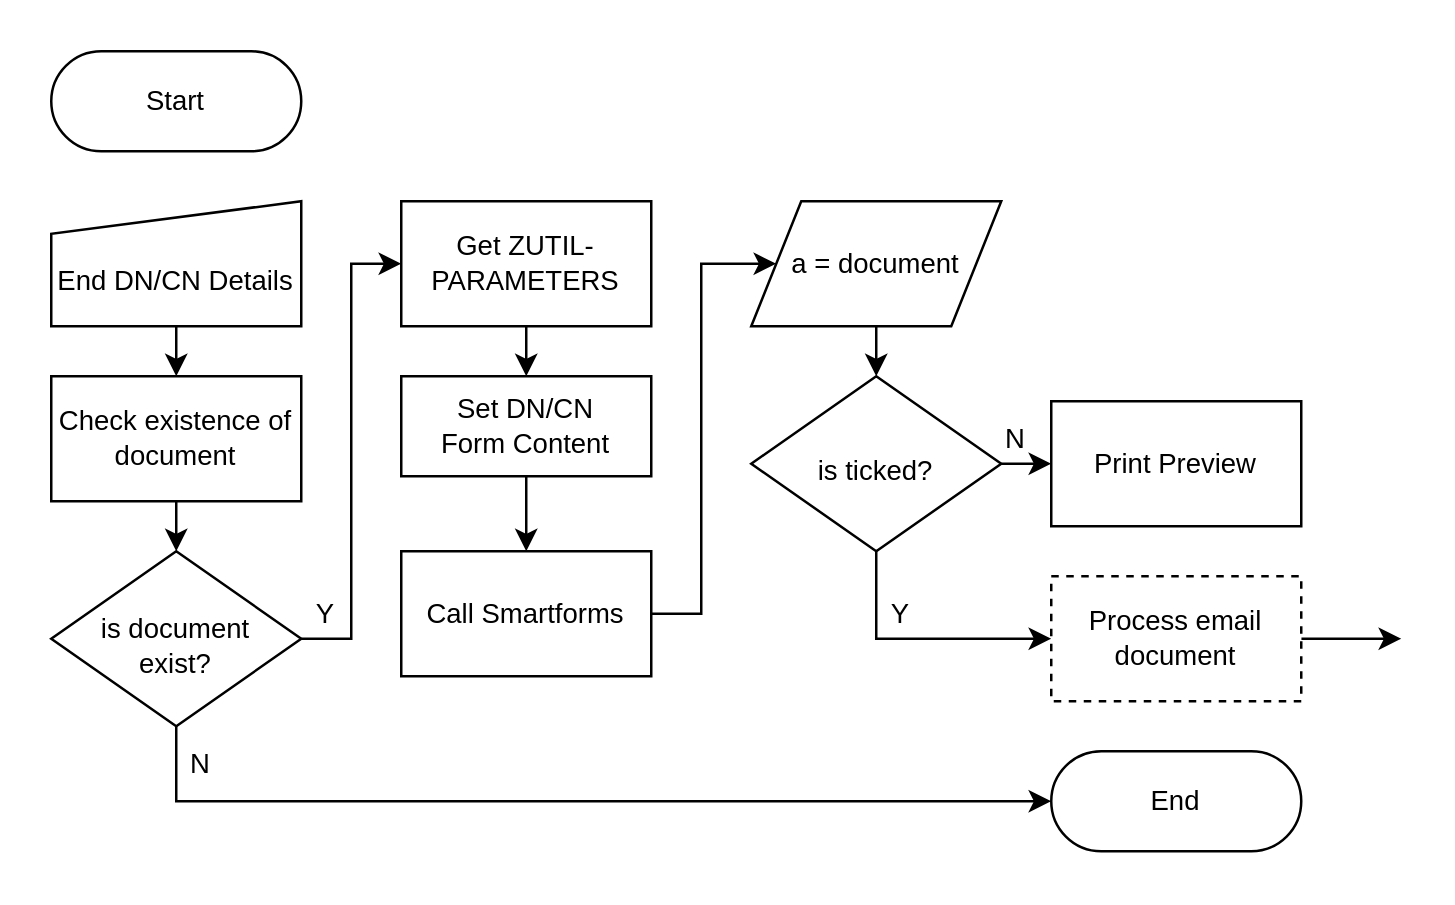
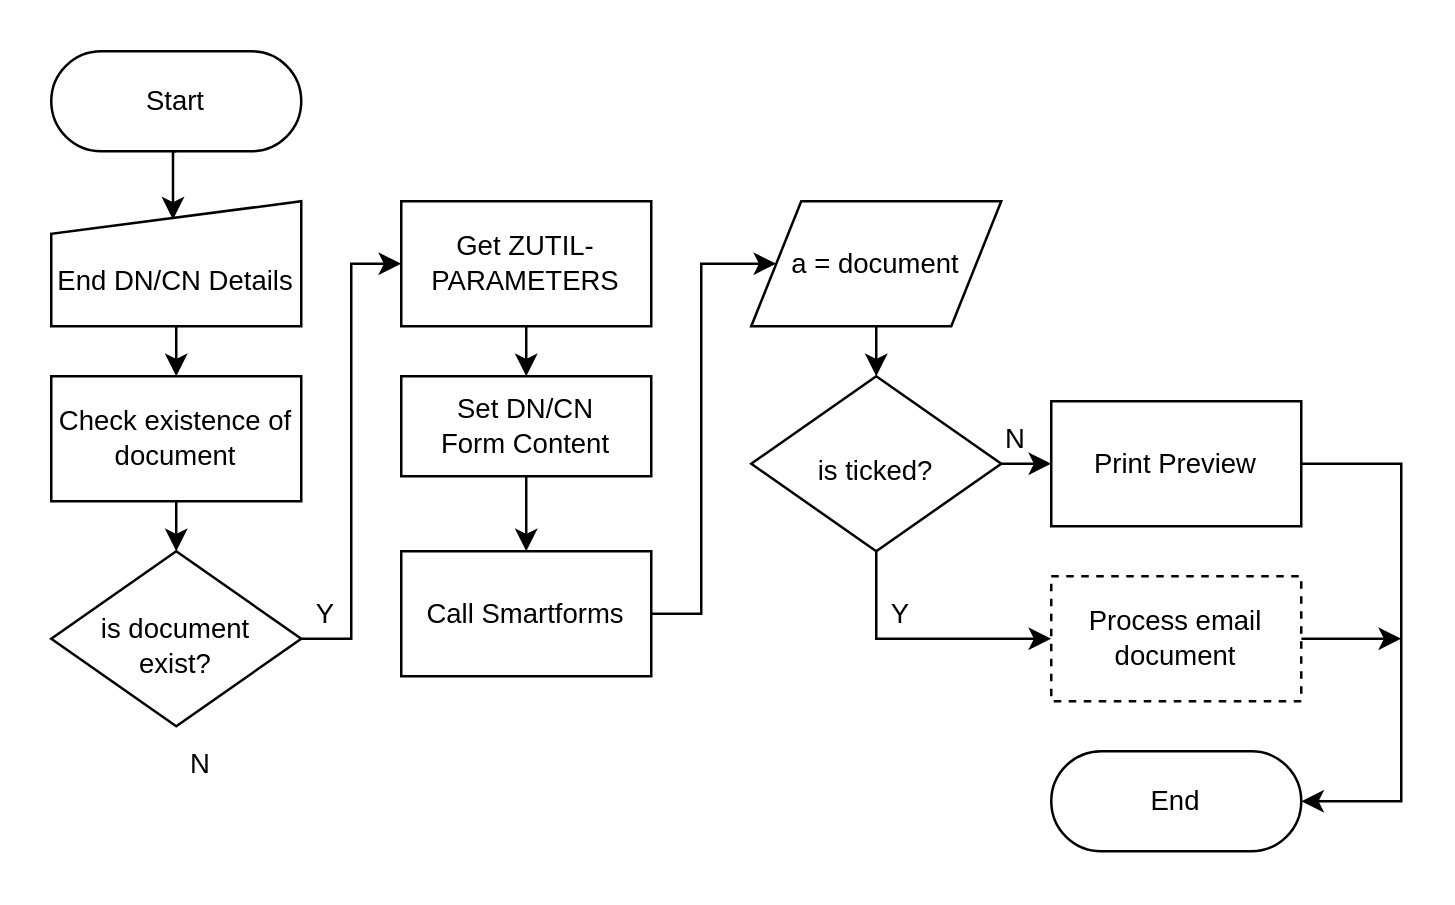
  <mxCell id="0" />
  <mxCell id="1" parent="0" />
  <mxCell id="2" value="Start" style="html=1;dashed=0;whiteSpace=wrap;shape=mxgraph.dfd.start;fontSize=11;" parent="1" vertex="1"><mxGeometry x="20" y="20" width="100" height="40" as="geometry" /></mxCell>
  <mxCell id="3" style="edgeStyle=orthogonalEdgeStyle;rounded=0;orthogonalLoop=1;jettySize=auto;html=1;exitX=0.5;exitY=1;exitDx=0;exitDy=0;entryX=0.5;entryY=0;entryDx=0;entryDy=0;" edge="1" parent="1" source="4" target="6"><mxGeometry relative="1" as="geometry" /></mxCell>
  <mxCell id="4" value="&lt;br&gt;End DN/CN Details" style="shape=manualInput;whiteSpace=wrap;html=1;fontSize=11;size=13;" vertex="1" parent="1"><mxGeometry x="20" y="80" width="100" height="50" as="geometry" /></mxCell>
  <mxCell id="5" style="edgeStyle=orthogonalEdgeStyle;rounded=0;orthogonalLoop=1;jettySize=auto;html=1;exitX=0.5;exitY=1;exitDx=0;exitDy=0;entryX=0.5;entryY=0;entryDx=0;entryDy=0;" edge="1" parent="1" source="6" target="8"><mxGeometry relative="1" as="geometry" /></mxCell>
  <mxCell id="6" value="Check existence of document" style="whiteSpace=wrap;html=1;strokeWidth=1;fontSize=11;" vertex="1" parent="1"><mxGeometry x="20" y="150" width="100" height="50" as="geometry" /></mxCell>
  <mxCell id="7" style="edgeStyle=orthogonalEdgeStyle;rounded=0;orthogonalLoop=1;jettySize=auto;html=1;exitX=1;exitY=0.5;exitDx=0;exitDy=0;entryX=0;entryY=0.5;entryDx=0;entryDy=0;" edge="1" parent="1" source="8" target="10"><mxGeometry relative="1" as="geometry" /></mxCell>
  <mxCell id="8" value="is document&lt;br&gt;exist?" style="rhombus;whiteSpace=wrap;html=1;strokeWidth=1;fontSize=11;spacingTop=5;" vertex="1" parent="1"><mxGeometry x="20" y="220" width="100" height="70" as="geometry" /></mxCell>
  <mxCell id="9" style="edgeStyle=orthogonalEdgeStyle;rounded=0;orthogonalLoop=1;jettySize=auto;html=1;exitX=0.5;exitY=1;exitDx=0;exitDy=0;entryX=0.5;entryY=0;entryDx=0;entryDy=0;" edge="1" parent="1" source="10" target="12"><mxGeometry relative="1" as="geometry" /></mxCell>
  <mxCell id="10" value="Get ZUTIL-PARAMETERS" style="whiteSpace=wrap;html=1;strokeWidth=1;fontSize=11;" vertex="1" parent="1"><mxGeometry x="160" y="80" width="100" height="50" as="geometry" /></mxCell>
  <mxCell id="11" style="edgeStyle=orthogonalEdgeStyle;rounded=0;orthogonalLoop=1;jettySize=auto;html=1;exitX=0.5;exitY=1;exitDx=0;exitDy=0;entryX=0.5;entryY=0;entryDx=0;entryDy=0;" edge="1" parent="1" source="12" target="14"><mxGeometry relative="1" as="geometry" /></mxCell>
  <mxCell id="12" value="Set DN/CN &lt;br&gt;Form Content" style="whiteSpace=wrap;html=1;strokeWidth=1;fontSize=11;" vertex="1" parent="1"><mxGeometry x="160" y="150" width="100" height="40" as="geometry" /></mxCell>
  <mxCell id="13" style="edgeStyle=orthogonalEdgeStyle;rounded=0;orthogonalLoop=1;jettySize=auto;html=1;exitX=1;exitY=0.5;exitDx=0;exitDy=0;entryX=0;entryY=0.5;entryDx=0;entryDy=0;" edge="1" parent="1" source="14" target="17"><mxGeometry relative="1" as="geometry"><Array as="points"><mxPoint x="280" y="245" /><mxPoint x="280" y="105" /></Array></mxGeometry></mxCell>
  <mxCell id="14" value="Call Smartforms" style="whiteSpace=wrap;html=1;strokeWidth=1;fontSize=11;" vertex="1" parent="1"><mxGeometry x="160" y="220" width="100" height="50" as="geometry" /></mxCell>
+ <mxCell id="15" style="edgeStyle=orthogonalEdgeStyle;rounded=0;orthogonalLoop=1;jettySize=auto;html=1;exitX=0.5;exitY=0.5;exitDx=0;exitDy=20;exitPerimeter=0;entryX=0.487;entryY=0.147;entryDx=0;entryDy=0;entryPerimeter=0;" edge="1" parent="1" source="2" target="4"><mxGeometry relative="1" as="geometry" /></mxCell>
  <mxCell id="16" style="edgeStyle=orthogonalEdgeStyle;rounded=0;orthogonalLoop=1;jettySize=auto;html=1;exitX=0.5;exitY=1;exitDx=0;exitDy=0;entryX=0.5;entryY=0;entryDx=0;entryDy=0;" edge="1" parent="1" source="17" target="20"><mxGeometry relative="1" as="geometry" /></mxCell>
  <mxCell id="17" value="a = document" style="shape=parallelogram;perimeter=parallelogramPerimeter;whiteSpace=wrap;html=1;fixedSize=1;fontSize=11;" vertex="1" parent="1"><mxGeometry x="300" y="80" width="100" height="50" as="geometry" /></mxCell>
  <mxCell id="18" style="edgeStyle=orthogonalEdgeStyle;rounded=0;orthogonalLoop=1;jettySize=auto;html=1;exitX=1;exitY=0.5;exitDx=0;exitDy=0;entryX=0;entryY=0.5;entryDx=0;entryDy=0;" edge="1" parent="1" source="20" target="23"><mxGeometry relative="1" as="geometry" /></mxCell>
  <mxCell id="19" style="edgeStyle=orthogonalEdgeStyle;rounded=0;orthogonalLoop=1;jettySize=auto;html=1;exitX=0.5;exitY=1;exitDx=0;exitDy=0;entryX=0;entryY=0.5;entryDx=0;entryDy=0;" edge="1" parent="1" source="20" target="22"><mxGeometry relative="1" as="geometry" /></mxCell>
  <mxCell id="20" value="is ticked?" style="rhombus;whiteSpace=wrap;html=1;strokeWidth=1;fontSize=11;spacingTop=5;" vertex="1" parent="1"><mxGeometry x="300" y="150" width="100" height="70" as="geometry" /></mxCell>
  <mxCell id="21" style="edgeStyle=orthogonalEdgeStyle;rounded=0;orthogonalLoop=1;jettySize=auto;html=1;exitX=1;exitY=0.5;exitDx=0;exitDy=0;" edge="1" parent="1" source="22"><mxGeometry relative="1" as="geometry"><mxPoint x="560" y="255" as="targetPoint" /></mxGeometry></mxCell>
  <mxCell id="22" value="Process email document" style="whiteSpace=wrap;html=1;strokeWidth=1;fontSize=11;dashed=1;" vertex="1" parent="1"><mxGeometry x="420" y="230" width="100" height="50" as="geometry" /></mxCell>
  <mxCell id="23" value="Print Preview" style="whiteSpace=wrap;html=1;strokeWidth=1;fontSize=11;" vertex="1" parent="1"><mxGeometry x="420" y="160" width="100" height="50" as="geometry" /></mxCell>
  <mxCell id="24" value="End" style="html=1;dashed=0;whiteSpace=wrap;shape=mxgraph.dfd.start;fontSize=11;" vertex="1" parent="1"><mxGeometry x="420" y="300" width="100" height="40" as="geometry" /></mxCell>
- <mxCell id="25" style="edgeStyle=orthogonalEdgeStyle;rounded=0;orthogonalLoop=1;jettySize=auto;html=1;exitX=0.5;exitY=1;exitDx=0;exitDy=0;entryX=0;entryY=0.5;entryDx=0;entryDy=0;entryPerimeter=0;" edge="1" parent="1" source="8" target="24"><mxGeometry relative="1" as="geometry" /></mxCell>
+ <mxCell id="26" style="edgeStyle=orthogonalEdgeStyle;rounded=0;orthogonalLoop=1;jettySize=auto;html=1;exitX=1;exitY=0.5;exitDx=0;exitDy=0;entryX=1;entryY=0.5;entryDx=0;entryDy=0;entryPerimeter=0;" edge="1" parent="1" source="23" target="24"><mxGeometry relative="1" as="geometry"><Array as="points"><mxPoint x="560" y="185" /><mxPoint x="560" y="320" /></Array></mxGeometry></mxCell>
  <mxCell id="27" value="N" style="text;strokeColor=none;align=center;fillColor=none;html=1;verticalAlign=middle;whiteSpace=wrap;rounded=0;fontSize=11;" vertex="1" parent="1"><mxGeometry x="50" y="290" width="60" height="30" as="geometry" /></mxCell>
  <mxCell id="28" value="Y" style="text;strokeColor=none;align=center;fillColor=none;html=1;verticalAlign=middle;whiteSpace=wrap;rounded=0;fontSize=11;" vertex="1" parent="1"><mxGeometry x="100" y="230" width="60" height="30" as="geometry" /></mxCell>
  <mxCell id="29" value="Y" style="text;strokeColor=none;align=center;fillColor=none;html=1;verticalAlign=middle;whiteSpace=wrap;rounded=0;fontSize=11;" vertex="1" parent="1"><mxGeometry x="330" y="230" width="60" height="30" as="geometry" /></mxCell>
  <mxCell id="30" value="N" style="text;strokeColor=none;align=center;fillColor=none;html=1;verticalAlign=middle;whiteSpace=wrap;rounded=0;fontSize=11;" vertex="1" parent="1"><mxGeometry x="376" y="160" width="60" height="30" as="geometry" /></mxCell>
